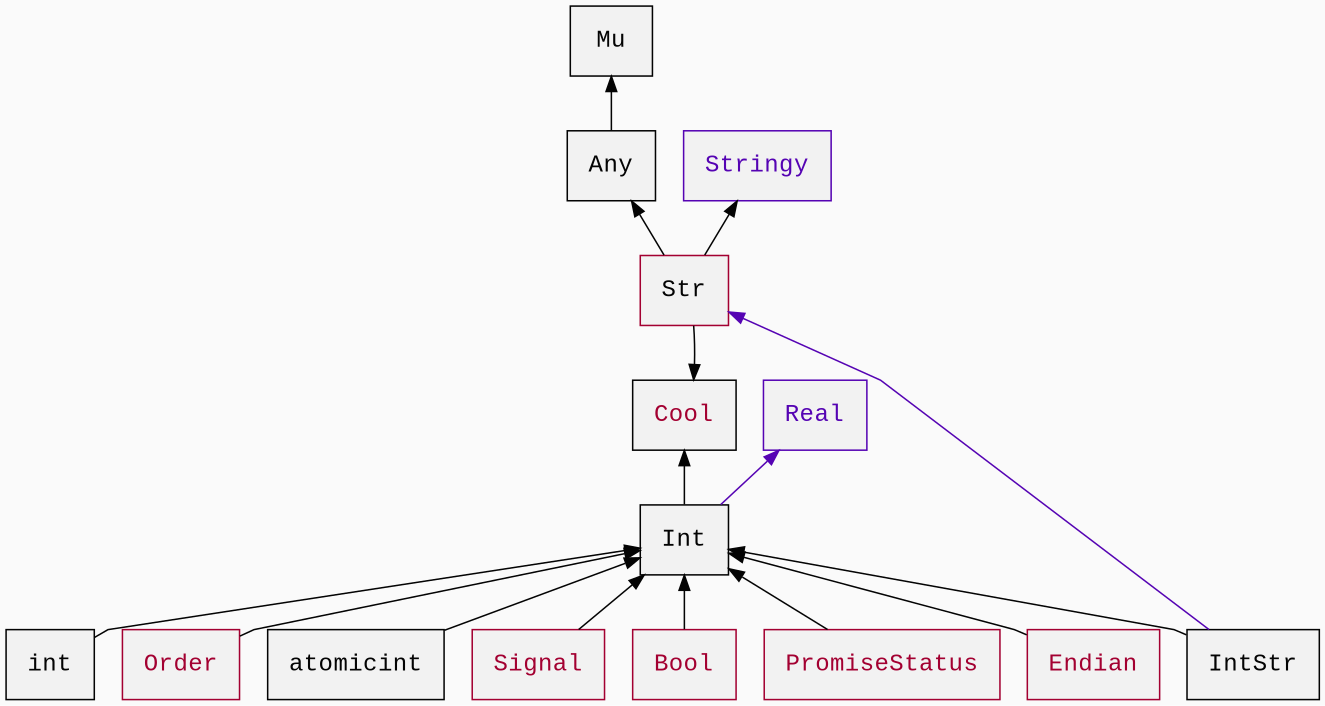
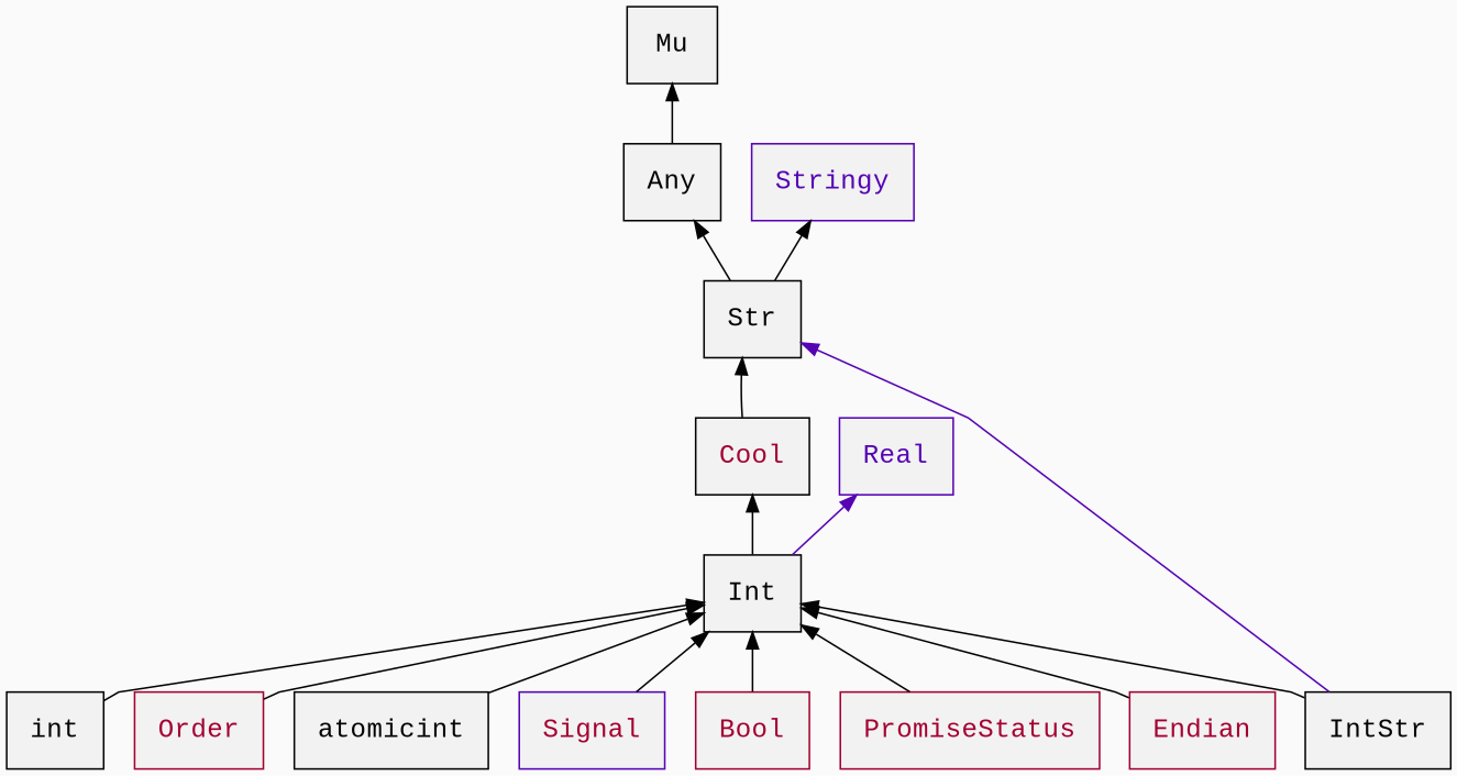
  digraph {
    bgcolor="#fafafa"
    fontname="Liberation Mono"
    rankdir=BT
    splines=polyline
    node [color="#030303" fillcolor="#f2f2f2" fontcolor="#030303" fontname="Liberation Mono" fontsize=16 margin=0.2 shape=rectangle style=filled]
    edge [color="#030303" fontname="Liberation Mono"]
    Cool [fontcolor="#A30031"]
    Int
    Real [color="#5503B3" fontcolor="#5503B3"]
    Any
    Mu
    int
    Order [color="#A30031" fontcolor="#A30031"]
    atomicint
-   Signal [color="#A30031" fontcolor="#A30031"]
+   Signal [color="#5503B3" fontcolor="#A30031"]
    Bool [color="#A30031" fontcolor="#A30031"]
    Stringy [color="#5503B3" fontcolor="#5503B3"]
-   Str [color="#A30031"]
+   Str
    IntStr
    PromiseStatus [color="#A30031" fontcolor="#A30031"]
    Endian [color="#A30031" fontcolor="#A30031"]
    Int -> Cool
    Int -> Real [color="#5503B3"]
    Any -> Mu
    int -> Int
    Order -> Int
    atomicint -> Int
    Signal -> Int
    Bool -> Int
-   Str -> Cool
+   Cool -> Str
    Str -> Any
    Str -> Stringy
    IntStr -> Int
    IntStr -> Str [color="#5503B3"]
    PromiseStatus -> Int
    Endian -> Int
  }
